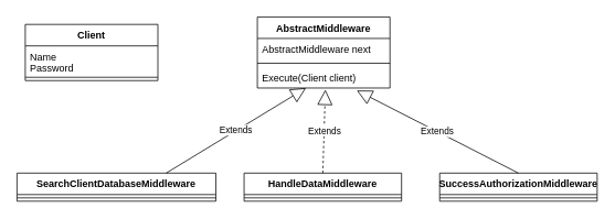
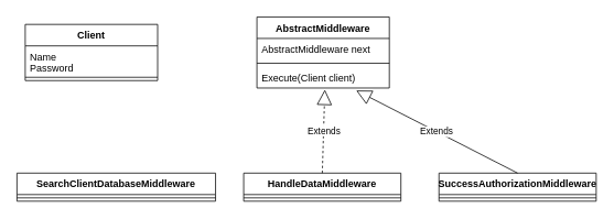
  <mxCell id="0" />
  <mxCell id="1" parent="0" />
  <mxCell id="2" value="Client" style="swimlane;fontStyle=1;align=center;verticalAlign=top;childLayout=stackLayout;horizontal=1;startSize=26;horizontalStack=0;resizeParent=1;resizeParentMax=0;resizeLast=0;collapsible=1;marginBottom=0;" parent="1" vertex="1"><mxGeometry x="30" y="29" width="160" height="68" as="geometry" /></mxCell>
  <mxCell id="3" value="Name&#10;Password" style="text;strokeColor=none;fillColor=none;align=left;verticalAlign=top;spacingLeft=4;spacingRight=4;overflow=hidden;rotatable=0;points=[[0,0.5],[1,0.5]];portConstraint=eastwest;" parent="2" vertex="1"><mxGeometry y="26" width="160" height="34" as="geometry" /></mxCell>
  <mxCell id="4" value="" style="line;strokeWidth=1;fillColor=none;align=left;verticalAlign=middle;spacingTop=-1;spacingLeft=3;spacingRight=3;rotatable=0;labelPosition=right;points=[];portConstraint=eastwest;" parent="2" vertex="1"><mxGeometry y="60" width="160" height="8" as="geometry" /></mxCell>
  <mxCell id="5" value="AbstractMiddleware" style="swimlane;fontStyle=1;align=center;verticalAlign=top;childLayout=stackLayout;horizontal=1;startSize=26;horizontalStack=0;resizeParent=1;resizeParentMax=0;resizeLast=0;collapsible=1;marginBottom=0;" parent="1" vertex="1"><mxGeometry x="310" y="20" width="160" height="86" as="geometry" /></mxCell>
  <mxCell id="6" value="AbstractMiddleware next" style="text;strokeColor=none;fillColor=none;align=left;verticalAlign=top;spacingLeft=4;spacingRight=4;overflow=hidden;rotatable=0;points=[[0,0.5],[1,0.5]];portConstraint=eastwest;" parent="5" vertex="1"><mxGeometry y="26" width="160" height="26" as="geometry" /></mxCell>
  <mxCell id="7" value="" style="line;strokeWidth=1;fillColor=none;align=left;verticalAlign=middle;spacingTop=-1;spacingLeft=3;spacingRight=3;rotatable=0;labelPosition=right;points=[];portConstraint=eastwest;" parent="5" vertex="1"><mxGeometry y="52" width="160" height="8" as="geometry" /></mxCell>
  <mxCell id="8" value="Execute(Client client)" style="text;strokeColor=none;fillColor=none;align=left;verticalAlign=top;spacingLeft=4;spacingRight=4;overflow=hidden;rotatable=0;points=[[0,0.5],[1,0.5]];portConstraint=eastwest;" parent="5" vertex="1"><mxGeometry y="60" width="160" height="26" as="geometry" /></mxCell>
  <mxCell id="9" value="SearchClientDatabaseMiddleware" style="swimlane;fontStyle=1;align=center;verticalAlign=top;childLayout=stackLayout;horizontal=1;startSize=26;horizontalStack=0;resizeParent=1;resizeParentMax=0;resizeLast=0;collapsible=1;marginBottom=0;" parent="1" vertex="1"><mxGeometry x="20" y="209" width="240" height="34" as="geometry" /></mxCell>
  <mxCell id="10" value="" style="line;strokeWidth=1;fillColor=none;align=left;verticalAlign=middle;spacingTop=-1;spacingLeft=3;spacingRight=3;rotatable=0;labelPosition=right;points=[];portConstraint=eastwest;" parent="9" vertex="1"><mxGeometry y="26" width="240" height="8" as="geometry" /></mxCell>
  <mxCell id="11" value="HandleDataMiddleware" style="swimlane;fontStyle=1;align=center;verticalAlign=top;childLayout=stackLayout;horizontal=1;startSize=26;horizontalStack=0;resizeParent=1;resizeParentMax=0;resizeLast=0;collapsible=1;marginBottom=0;" parent="1" vertex="1"><mxGeometry x="294" y="209" width="190" height="34" as="geometry" /></mxCell>
  <mxCell id="12" value="" style="line;strokeWidth=1;fillColor=none;align=left;verticalAlign=middle;spacingTop=-1;spacingLeft=3;spacingRight=3;rotatable=0;labelPosition=right;points=[];portConstraint=eastwest;" parent="11" vertex="1"><mxGeometry y="26" width="190" height="8" as="geometry" /></mxCell>
  <mxCell id="13" value="SuccessAuthorizationMiddleware" style="swimlane;fontStyle=1;align=center;verticalAlign=top;childLayout=stackLayout;horizontal=1;startSize=26;horizontalStack=0;resizeParent=1;resizeParentMax=0;resizeLast=0;collapsible=1;marginBottom=0;" parent="1" vertex="1"><mxGeometry x="530" y="209" width="190" height="34" as="geometry" /></mxCell>
  <mxCell id="14" value="" style="line;strokeWidth=1;fillColor=none;align=left;verticalAlign=middle;spacingTop=-1;spacingLeft=3;spacingRight=3;rotatable=0;labelPosition=right;points=[];portConstraint=eastwest;" parent="13" vertex="1"><mxGeometry y="26" width="190" height="8" as="geometry" /></mxCell>
- <mxCell id="15" value="Extends" style="endArrow=block;endSize=16;endFill=0;html=1;rounded=0;exitX=0.75;exitY=0;exitDx=0;exitDy=0;" parent="1" source="9" target="8" edge="1"><mxGeometry width="160" relative="1" as="geometry"><mxPoint x="250" y="149" as="sourcePoint" /><mxPoint x="410" y="149" as="targetPoint" /></mxGeometry></mxCell>
  <mxCell id="16" value="Extends" style="endArrow=block;endSize=16;endFill=0;html=1;rounded=0;exitX=0.5;exitY=0;exitDx=0;exitDy=0;entryX=0.513;entryY=1.077;entryDx=0;entryDy=0;entryPerimeter=0;dashed=1;" parent="1" source="11" target="8" edge="1"><mxGeometry width="160" relative="1" as="geometry"><mxPoint x="370" y="149" as="sourcePoint" /><mxPoint x="530" y="149" as="targetPoint" /></mxGeometry></mxCell>
  <mxCell id="17" value="Extends" style="endArrow=block;endSize=16;endFill=0;html=1;rounded=0;exitX=0.5;exitY=0;exitDx=0;exitDy=0;entryX=0.75;entryY=1.115;entryDx=0;entryDy=0;entryPerimeter=0;" parent="1" source="13" target="8" edge="1"><mxGeometry width="160" relative="1" as="geometry"><mxPoint x="399" y="219" as="sourcePoint" /><mxPoint x="402.08" y="118.002" as="targetPoint" /></mxGeometry></mxCell>
